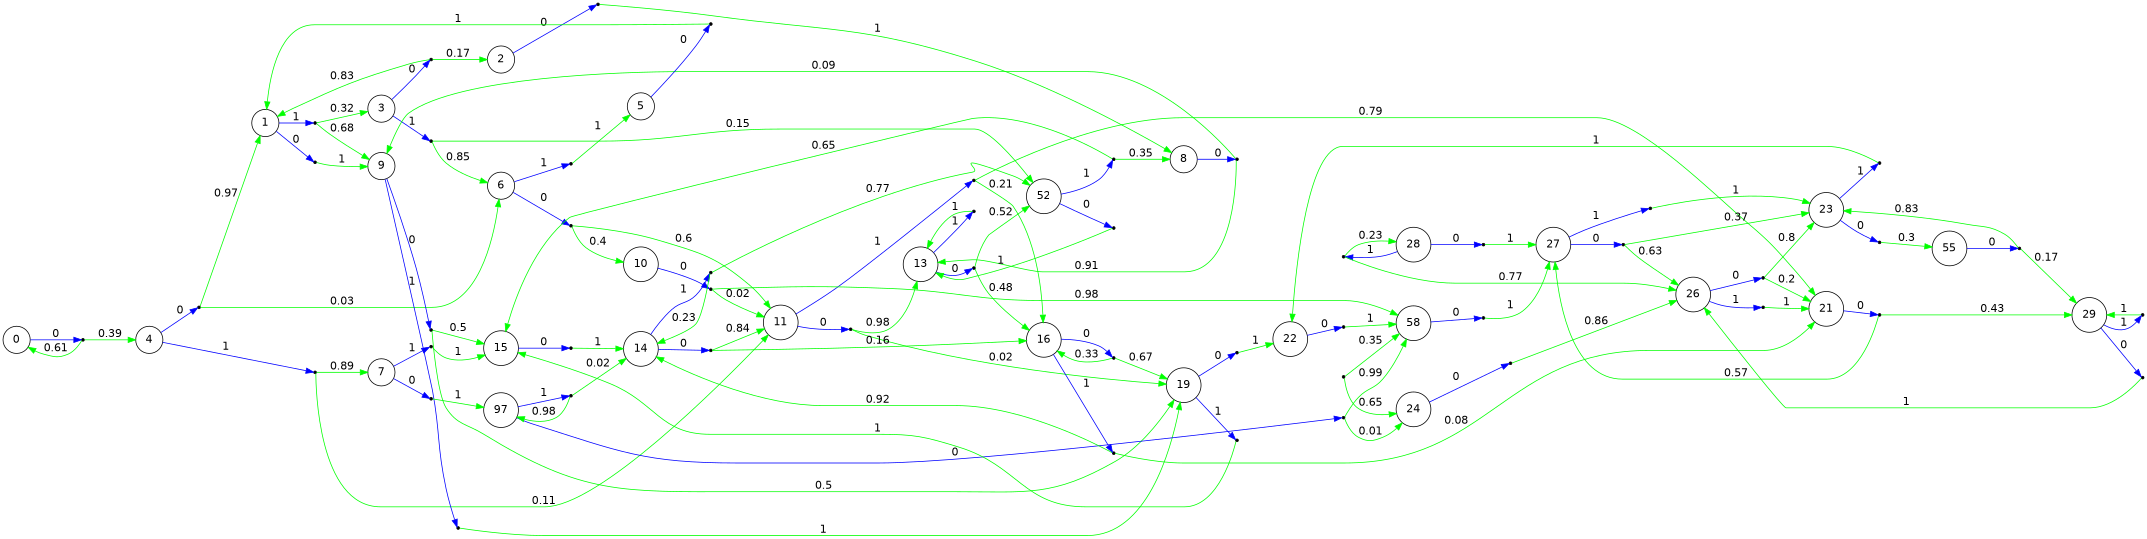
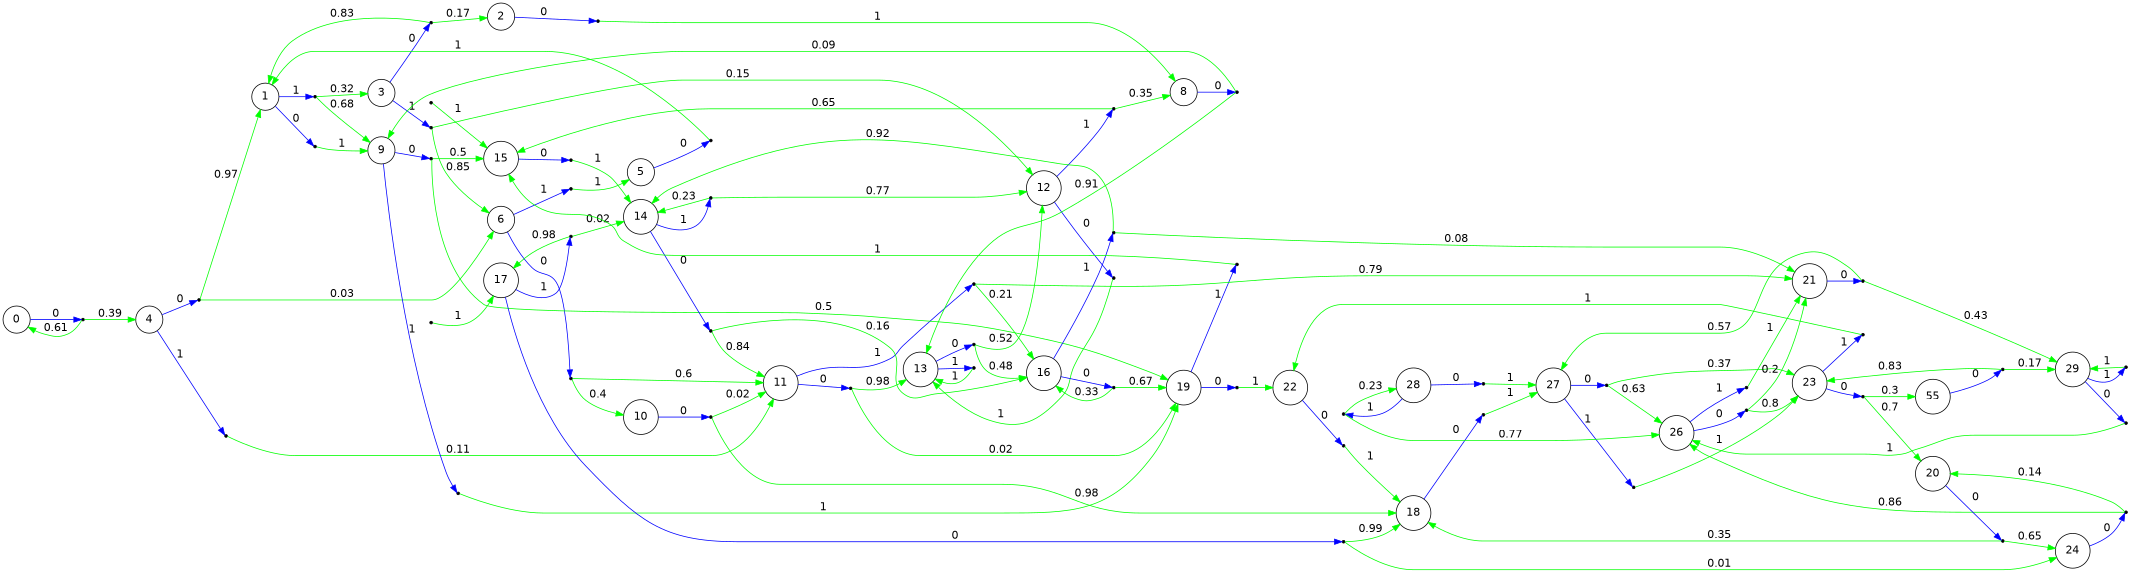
  digraph {
    fontname="DejaVu Sans"
    rankdir=LR
    node [fontname="DejaVu Sans" shape=point]
    edge [color=green fontname="DejaVu Sans"]
    0 [shape=circle]
    state_0_action_0
    4 [shape=circle]
    state_4_action_0
    state_4_action_1
    1 [shape=circle]
    6 [shape=circle]
    11 [shape=circle]
-   7 [shape=circle]
    state_1_action_0
    state_1_action_1
    9 [shape=circle]
    3 [shape=circle]
    state_9_action_0
    state_9_action_1
    15 [shape=circle]
    19 [shape=circle]
    state_3_action_0
    state_3_action_1
    2 [shape=circle]
-   12 [shape=circle label=52]
+   12 [shape=circle]
    state_2_action_0
    8 [shape=circle]
    state_8_action_0
    13 [shape=circle]
    state_12_action_0
    state_12_action_1
    state_6_action_0
    state_6_action_1
    10 [shape=circle]
    5 [shape=circle]
    state_11_action_0
    state_11_action_1
    state_7_action_0
    state_7_action_1
    21 [shape=circle]
    16 [shape=circle]
-   17 [shape=circle label=97]
+   17 [shape=circle]
    state_5_action_0
    state_10_action_0
-   18 [shape=circle label=58]
+   18 [shape=circle]
    state_17_action_0
    state_17_action_1
    24 [shape=circle]
    14 [shape=circle]
    state_15_action_0
    state_13_action_0
    state_13_action_1
    state_19_action_0
    state_19_action_1
    22 [shape=circle]
    state_18_action_0
    27 [shape=circle]
    state_21_action_0
    state_16_action_0
    state_16_action_1
    29 [shape=circle]
    state_14_action_0
    state_14_action_1
    state_24_action_0
+   20 [shape=circle]
    26 [shape=circle]
    state_27_action_0
    state_27_action_1
    23 [shape=circle]
    state_22_action_0
    state_20_action_0
    state_29_action_0
    state_29_action_1
    state_23_action_0
    state_23_action_1
    n72 [label=55 shape=circle]
    state_25_action_0
    state_26_action_0
    state_26_action_1
    28 [shape=circle]
    state_28_action_0
    state_28_action_1
    0 -> state_0_action_0 [color=blue label=0 shape=box]
    state_0_action_0 -> 0 [label=0.61]
    state_0_action_0 -> 4 [label=0.39]
    4 -> state_4_action_0 [color=blue label=0 shape=box]
    4 -> state_4_action_1 [color=blue label=1 shape=box]
    state_4_action_0 -> 1 [label=0.97]
    state_4_action_0 -> 6 [label=0.03]
    state_4_action_1 -> 11 [label=0.11]
-   state_4_action_1 -> 7 [label=0.89]
    1 -> state_1_action_0 [color=blue label=0 shape=box]
    1 -> state_1_action_1 [color=blue label=1 shape=box]
    6 -> state_6_action_0 [color=blue label=0 shape=box]
    6 -> state_6_action_1 [color=blue label=1 shape=box]
    11 -> state_11_action_0 [color=blue label=0 shape=box]
    11 -> state_11_action_1 [color=blue label=1 shape=box]
-   7 -> state_7_action_0 [color=blue label=0 shape=box]
-   7 -> state_7_action_1 [color=blue label=1 shape=box]
    state_1_action_0 -> 9 [label=1]
    state_1_action_1 -> 9 [label=0.68]
    state_1_action_1 -> 3 [label=0.32]
    9 -> state_9_action_0 [color=blue label=0 shape=box]
    9 -> state_9_action_1 [color=blue label=1 shape=box]
    3 -> state_3_action_0 [color=blue label=0 shape=box]
    3 -> state_3_action_1 [color=blue label=1 shape=box]
    state_9_action_0 -> 15 [label=0.5]
    state_9_action_0 -> 19 [label=0.5]
    state_9_action_1 -> 19 [label=1]
    15 -> state_15_action_0 [color=blue label=0 shape=box]
    19 -> state_19_action_0 [color=blue label=0 shape=box]
    19 -> state_19_action_1 [color=blue label=1 shape=box]
    state_3_action_0 -> 1 [label=0.83]
    state_3_action_0 -> 2 [label=0.17]
    state_3_action_1 -> 6 [label=0.85]
    state_3_action_1 -> 12 [label=0.15]
    2 -> state_2_action_0 [color=blue label=0 shape=box]
    12 -> state_12_action_0 [color=blue label=0 shape=box]
    12 -> state_12_action_1 [color=blue label=1 shape=box]
    state_2_action_0 -> 8 [label=1]
    8 -> state_8_action_0 [color=blue label=0 shape=box]
    state_8_action_0 -> 9 [label=0.09]
    state_8_action_0 -> 13 [label=0.91]
    13 -> state_13_action_0 [color=blue label=0 shape=box]
    13 -> state_13_action_1 [color=blue label=1 shape=box]
    state_12_action_0 -> 13 [label=1]
    state_12_action_1 -> 15 [label=0.65]
    state_12_action_1 -> 8 [label=0.35]
    state_6_action_0 -> 11 [label=0.6]
    state_6_action_0 -> 10 [label=0.4]
    state_6_action_1 -> 5 [label=1]
    10 -> state_10_action_0 [color=blue label=0 shape=box]
    5 -> state_5_action_0 [color=blue label=0 shape=box]
    state_11_action_0 -> 19 [label=0.02]
    state_11_action_0 -> 13 [label=0.98]
    state_11_action_1 -> 21 [label=0.79]
    state_11_action_1 -> 16 [label=0.21]
    state_7_action_0 -> 17 [label=1]
    state_7_action_1 -> 15 [label=1]
    21 -> state_21_action_0 [color=blue label=0 shape=box]
    16 -> state_16_action_0 [color=blue label=0 shape=box]
    16 -> state_16_action_1 [color=blue label=1 shape=box]
    17 -> state_17_action_0 [color=blue label=0 shape=box]
    17 -> state_17_action_1 [color=blue label=1 shape=box]
    state_5_action_0 -> 1 [label=1]
    state_10_action_0 -> 11 [label=0.02]
    state_10_action_0 -> 18 [label=0.98]
    18 -> state_18_action_0 [color=blue label=0 shape=box]
    state_17_action_0 -> 18 [label=0.99]
    state_17_action_0 -> 24 [label=0.01]
    state_17_action_1 -> 17 [label=0.98]
    state_17_action_1 -> 14 [label=0.02]
    24 -> state_24_action_0 [color=blue label=0 shape=box]
    14 -> state_14_action_0 [color=blue label=0 shape=box]
    14 -> state_14_action_1 [color=blue label=1 shape=box]
    state_15_action_0 -> 14 [label=1]
    state_13_action_0 -> 12 [label=0.52]
    state_13_action_0 -> 16 [label=0.48]
    state_13_action_1 -> 13 [label=1]
    state_19_action_0 -> 22 [label=1]
    state_19_action_1 -> 15 [label=1]
    22 -> state_22_action_0 [color=blue label=0 shape=box]
    state_18_action_0 -> 27 [label=1]
    27 -> state_27_action_0 [color=blue label=0 shape=box]
    27 -> state_27_action_1 [color=blue label=1 shape=box]
    state_21_action_0 -> 27 [label=0.57]
    state_21_action_0 -> 29 [label=0.43]
    state_16_action_0 -> 19 [label=0.67]
    state_16_action_0 -> 16 [label=0.33]
    state_16_action_1 -> 21 [label=0.08]
    state_16_action_1 -> 14 [label=0.92]
    29 -> state_29_action_0 [color=blue label=0 shape=box]
    29 -> state_29_action_1 [color=blue label=1 shape=box]
    state_14_action_0 -> 11 [label=0.84]
    state_14_action_0 -> 16 [label=0.16]
    state_14_action_1 -> 12 [label=0.77]
    state_14_action_1 -> 14 [label=0.23]
+   state_24_action_0 -> 20 [label=0.14]
    state_24_action_0 -> 26 [label=0.86]
+   20 -> state_20_action_0 [color=blue label=0 shape=box]
    26 -> state_26_action_0 [color=blue label=0 shape=box]
    26 -> state_26_action_1 [color=blue label=1 shape=box]
    state_27_action_0 -> 26 [label=0.63]
    state_27_action_0 -> 23 [label=0.37]
    state_27_action_1 -> 23 [label=1]
    23 -> state_23_action_0 [color=blue label=0 shape=box]
    23 -> state_23_action_1 [color=blue label=1 shape=box]
    state_22_action_0 -> 18 [label=1]
    state_20_action_0 -> 18 [label=0.35]
    state_20_action_0 -> 24 [label=0.65]
    state_29_action_0 -> 26 [label=1]
    state_29_action_1 -> 29 [label=1]
+   state_23_action_0 -> 20 [label=0.7]
    state_23_action_0 -> n72 [label=0.3]
    state_23_action_1 -> 22 [label=1]
    n72 -> state_25_action_0 [color=blue label=0 shape=box]
    state_25_action_0 -> 29 [label=0.17]
    state_25_action_0 -> 23 [label=0.83]
    state_26_action_0 -> 21 [label=0.2]
    state_26_action_0 -> 23 [label=0.8]
    state_26_action_1 -> 21 [label=1]
    28 -> state_28_action_0 [color=blue label=0 shape=box]
    28 -> state_28_action_1 [color=blue label=1 shape=box]
    state_28_action_0 -> 27 [label=1]
    state_28_action_1 -> 26 [label=0.77]
    state_28_action_1 -> 28 [label=0.23]
  }
